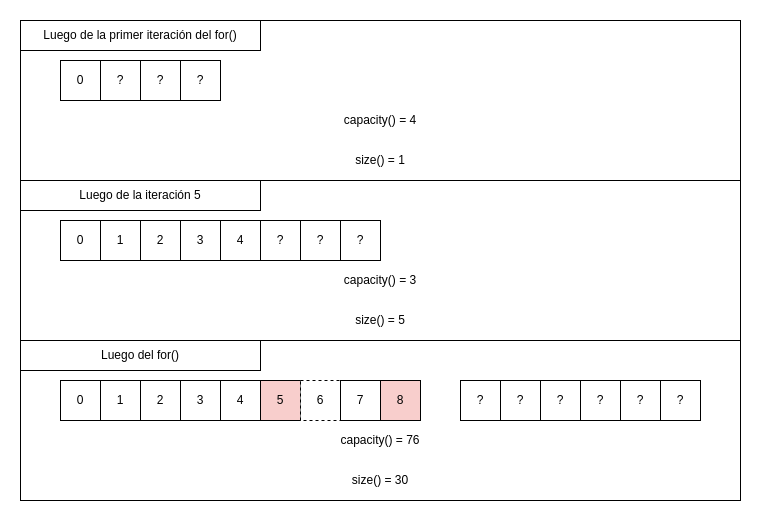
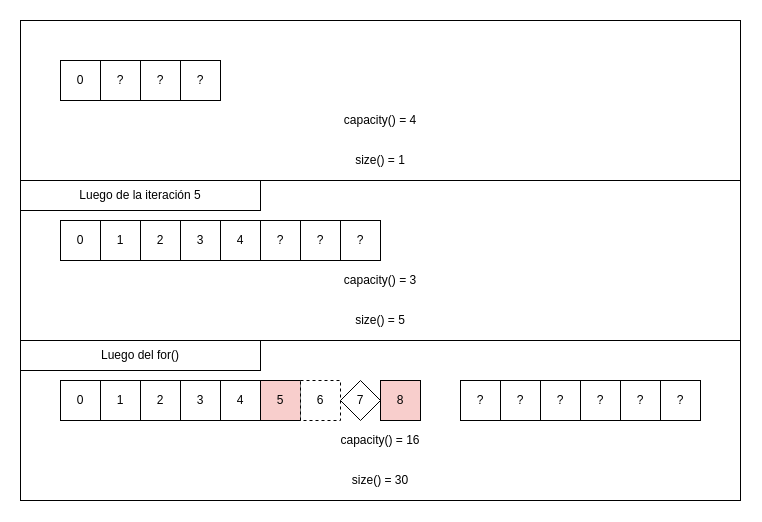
  <mxCell id="0" />
  <mxCell id="1" parent="0" />
  <mxCell id="2" value="" style="rounded=0;whiteSpace=wrap;html=1;" vertex="1" parent="1"><mxGeometry x="20" y="340" width="720" height="160" as="geometry" /></mxCell>
  <mxCell id="3" value="" style="rounded=0;whiteSpace=wrap;html=1;" vertex="1" parent="1"><mxGeometry x="20" y="180" width="720" height="160" as="geometry" /></mxCell>
  <mxCell id="4" value="" style="rounded=0;whiteSpace=wrap;html=1;" vertex="1" parent="1"><mxGeometry x="20" y="20" width="720" height="160" as="geometry" /></mxCell>
  <mxCell id="5" value="0" style="rounded=0;whiteSpace=wrap;html=1;" vertex="1" parent="1"><mxGeometry x="60" y="60" width="40" height="40" as="geometry" /></mxCell>
  <mxCell id="6" value="?" style="rounded=0;whiteSpace=wrap;html=1;" vertex="1" parent="1"><mxGeometry x="100" y="60" width="40" height="40" as="geometry" /></mxCell>
  <mxCell id="7" value="?" style="rounded=0;whiteSpace=wrap;html=1;" vertex="1" parent="1"><mxGeometry x="140" y="60" width="40" height="40" as="geometry" /></mxCell>
  <mxCell id="8" value="?" style="rounded=0;whiteSpace=wrap;html=1;" vertex="1" parent="1"><mxGeometry x="180" y="60" width="40" height="40" as="geometry" /></mxCell>
  <mxCell id="9" value="size() = 1" style="text;html=1;strokeColor=none;fillColor=none;align=center;verticalAlign=middle;whiteSpace=wrap;rounded=0;" vertex="1" parent="1"><mxGeometry x="60" y="140" width="640" height="40" as="geometry" /></mxCell>
  <mxCell id="10" value="capacity() = 4" style="text;html=1;strokeColor=none;fillColor=none;align=center;verticalAlign=middle;whiteSpace=wrap;rounded=0;" vertex="1" parent="1"><mxGeometry x="60" y="100" width="640" height="40" as="geometry" /></mxCell>
  <mxCell id="11" value="0" style="rounded=0;whiteSpace=wrap;html=1;" vertex="1" parent="1"><mxGeometry x="60" y="380" width="40" height="40" as="geometry" /></mxCell>
  <mxCell id="12" value="1" style="rounded=0;whiteSpace=wrap;html=1;" vertex="1" parent="1"><mxGeometry x="100" y="380" width="40" height="40" as="geometry" /></mxCell>
  <mxCell id="13" value="2" style="rounded=0;whiteSpace=wrap;html=1;" vertex="1" parent="1"><mxGeometry x="140" y="380" width="40" height="40" as="geometry" /></mxCell>
  <mxCell id="14" value="3" style="rounded=0;whiteSpace=wrap;html=1;" vertex="1" parent="1"><mxGeometry x="180" y="380" width="40" height="40" as="geometry" /></mxCell>
  <mxCell id="15" value="size() = 30" style="text;html=1;strokeColor=none;fillColor=none;align=center;verticalAlign=middle;whiteSpace=wrap;rounded=0;" vertex="1" parent="1"><mxGeometry x="60" y="460" width="640" height="40" as="geometry" /></mxCell>
- <mxCell id="16" value="capacity() = 76" style="text;html=1;strokeColor=none;fillColor=none;align=center;verticalAlign=middle;whiteSpace=wrap;rounded=0;" vertex="1" parent="1"><mxGeometry x="60" y="420" width="640" height="40" as="geometry" /></mxCell>
+ <mxCell id="16" value="capacity() = 16" style="text;html=1;strokeColor=none;fillColor=none;align=center;verticalAlign=middle;whiteSpace=wrap;rounded=0;" vertex="1" parent="1"><mxGeometry x="60" y="420" width="640" height="40" as="geometry" /></mxCell>
  <mxCell id="17" value="4" style="rounded=0;whiteSpace=wrap;html=1;" vertex="1" parent="1"><mxGeometry x="220" y="380" width="40" height="40" as="geometry" /></mxCell>
  <mxCell id="18" value="5" style="rounded=0;whiteSpace=wrap;html=1;fillColor=#f8cecc;" vertex="1" parent="1"><mxGeometry x="260" y="380" width="40" height="40" as="geometry" /></mxCell>
  <mxCell id="19" value="6" style="rounded=0;whiteSpace=wrap;html=1;dashed=1;" vertex="1" parent="1"><mxGeometry x="300" y="380" width="40" height="40" as="geometry" /></mxCell>
- <mxCell id="20" value="7" style="rounded=0;whiteSpace=wrap;html=1;" vertex="1" parent="1"><mxGeometry x="340" y="380" width="40" height="40" as="geometry" /></mxCell>
+ <mxCell id="20" value="7" style="rhombus;whiteSpace=wrap;html=1;" vertex="1" parent="1"><mxGeometry x="340" y="380" width="40" height="40" as="geometry" /></mxCell>
  <mxCell id="21" value="8" style="rounded=0;whiteSpace=wrap;html=1;fillColor=#f8cecc;" vertex="1" parent="1"><mxGeometry x="380" y="380" width="40" height="40" as="geometry" /></mxCell>
  <mxCell id="22" value="?" style="rounded=0;whiteSpace=wrap;html=1;" vertex="1" parent="1"><mxGeometry x="460" y="380" width="40" height="40" as="geometry" /></mxCell>
  <mxCell id="23" value="?" style="rounded=0;whiteSpace=wrap;html=1;" vertex="1" parent="1"><mxGeometry x="500" y="380" width="40" height="40" as="geometry" /></mxCell>
  <mxCell id="24" value="?" style="rounded=0;whiteSpace=wrap;html=1;" vertex="1" parent="1"><mxGeometry x="540" y="380" width="40" height="40" as="geometry" /></mxCell>
  <mxCell id="25" value="?" style="rounded=0;whiteSpace=wrap;html=1;" vertex="1" parent="1"><mxGeometry x="580" y="380" width="40" height="40" as="geometry" /></mxCell>
  <mxCell id="26" value="?" style="rounded=0;whiteSpace=wrap;html=1;" vertex="1" parent="1"><mxGeometry x="620" y="380" width="40" height="40" as="geometry" /></mxCell>
  <mxCell id="27" value="?" style="rounded=0;whiteSpace=wrap;html=1;" vertex="1" parent="1"><mxGeometry x="660" y="380" width="40" height="40" as="geometry" /></mxCell>
  <mxCell id="28" value="0" style="rounded=0;whiteSpace=wrap;html=1;" vertex="1" parent="1"><mxGeometry x="60" y="220" width="40" height="40" as="geometry" /></mxCell>
  <mxCell id="29" value="1" style="rounded=0;whiteSpace=wrap;html=1;" vertex="1" parent="1"><mxGeometry x="100" y="220" width="40" height="40" as="geometry" /></mxCell>
  <mxCell id="30" value="2" style="rounded=0;whiteSpace=wrap;html=1;" vertex="1" parent="1"><mxGeometry x="140" y="220" width="40" height="40" as="geometry" /></mxCell>
  <mxCell id="31" value="3" style="rounded=0;whiteSpace=wrap;html=1;" vertex="1" parent="1"><mxGeometry x="180" y="220" width="40" height="40" as="geometry" /></mxCell>
  <mxCell id="32" value="size() = 5" style="text;html=1;strokeColor=none;fillColor=none;align=center;verticalAlign=middle;whiteSpace=wrap;rounded=0;" vertex="1" parent="1"><mxGeometry x="60" y="300" width="640" height="40" as="geometry" /></mxCell>
  <mxCell id="33" value="capacity() = 3" style="text;html=1;strokeColor=none;fillColor=none;align=center;verticalAlign=middle;whiteSpace=wrap;rounded=0;" vertex="1" parent="1"><mxGeometry x="60" y="260" width="640" height="40" as="geometry" /></mxCell>
  <mxCell id="34" value="4" style="rounded=0;whiteSpace=wrap;html=1;" vertex="1" parent="1"><mxGeometry x="220" y="220" width="40" height="40" as="geometry" /></mxCell>
  <mxCell id="35" value="?" style="rounded=0;whiteSpace=wrap;html=1;" vertex="1" parent="1"><mxGeometry x="260" y="220" width="40" height="40" as="geometry" /></mxCell>
  <mxCell id="36" value="?" style="rounded=0;whiteSpace=wrap;html=1;" vertex="1" parent="1"><mxGeometry x="300" y="220" width="40" height="40" as="geometry" /></mxCell>
  <mxCell id="37" value="?" style="rounded=0;whiteSpace=wrap;html=1;" vertex="1" parent="1"><mxGeometry x="340" y="220" width="40" height="40" as="geometry" /></mxCell>
- <mxCell id="38" value="Luego de la primer iteración del for()" style="text;html=1;strokeColor=default;fillColor=none;align=center;verticalAlign=middle;whiteSpace=wrap;rounded=0;" vertex="1" parent="1"><mxGeometry x="20" y="20" width="240" height="30" as="geometry" /></mxCell>
  <mxCell id="39" value="Luego de la iteración 5" style="text;html=1;strokeColor=default;fillColor=none;align=center;verticalAlign=middle;whiteSpace=wrap;rounded=0;" vertex="1" parent="1"><mxGeometry x="20" y="180" width="240" height="30" as="geometry" /></mxCell>
  <mxCell id="40" value="Luego del for()" style="text;html=1;strokeColor=default;fillColor=none;align=center;verticalAlign=middle;whiteSpace=wrap;rounded=0;" vertex="1" parent="1"><mxGeometry x="20" y="340" width="240" height="30" as="geometry" /></mxCell>
